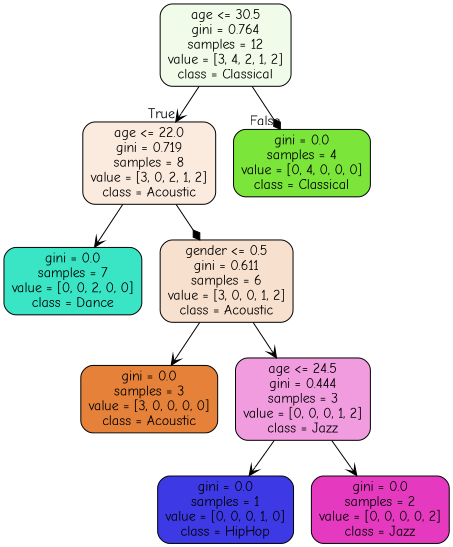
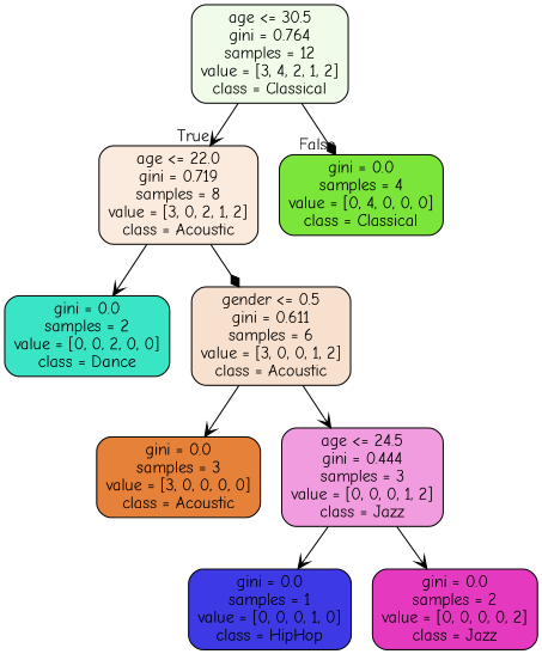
  digraph {
    fontname="Comic Neue"
    node [color=black fontname="Comic Neue" shape=box style="filled, rounded"]
    edge [fontname="Comic Neue" arrowhead=vee]
    n1 [fillcolor="#f0fce9" label="age <= 30.5\ngini = 0.764\nsamples = 12\nvalue = [3, 4, 2, 1, 2]\nclass = Classical"]
    n2 [fillcolor="#fbeade" label="age <= 22.0\ngini = 0.719\nsamples = 8\nvalue = [3, 0, 2, 1, 2]\nclass = Acoustic"]
    n3 [fillcolor="#7be539" label="gini = 0.0\nsamples = 4\nvalue = [0, 4, 0, 0, 0]\nclass = Classical"]
-   n4 [fillcolor="#39e5c5" label="gini = 0.0\nsamples = 7\nvalue = [0, 0, 2, 0, 0]\nclass = Dance"]
+   n4 [fillcolor="#39e5c5" label="gini = 0.0\nsamples = 2\nvalue = [0, 0, 2, 0, 0]\nclass = Dance"]
    n5 [fillcolor="#f8e0ce" label="gender <= 0.5\ngini = 0.611\nsamples = 6\nvalue = [3, 0, 0, 1, 2]\nclass = Acoustic"]
    n6 [fillcolor="#e58139" label="gini = 0.0\nsamples = 3\nvalue = [3, 0, 0, 0, 0]\nclass = Acoustic"]
    n7 [fillcolor="#f29ce0" label="age <= 24.5\ngini = 0.444\nsamples = 3\nvalue = [0, 0, 0, 1, 2]\nclass = Jazz"]
    n8 [fillcolor="#3c39e5" label="gini = 0.0\nsamples = 1\nvalue = [0, 0, 0, 1, 0]\nclass = HipHop"]
    n9 [fillcolor="#e539c0" label="gini = 0.0\nsamples = 2\nvalue = [0, 0, 0, 0, 2]\nclass = Jazz"]
    n1 -> n2 [headlabel=True labelangle=45 labeldistance=2.5]
    n1 -> n3 [headlabel=False labelangle=-45 labeldistance=2.5 arrowhead=diamond]
    n2 -> n4
    n2 -> n5 [arrowhead=diamond]
    n5 -> n6
    n5 -> n7
    n7 -> n8
    n7 -> n9
  }
